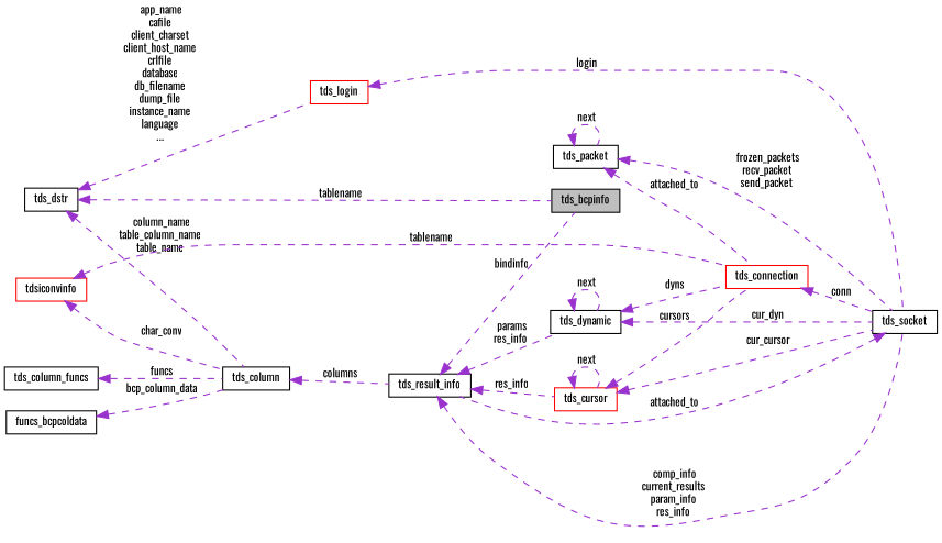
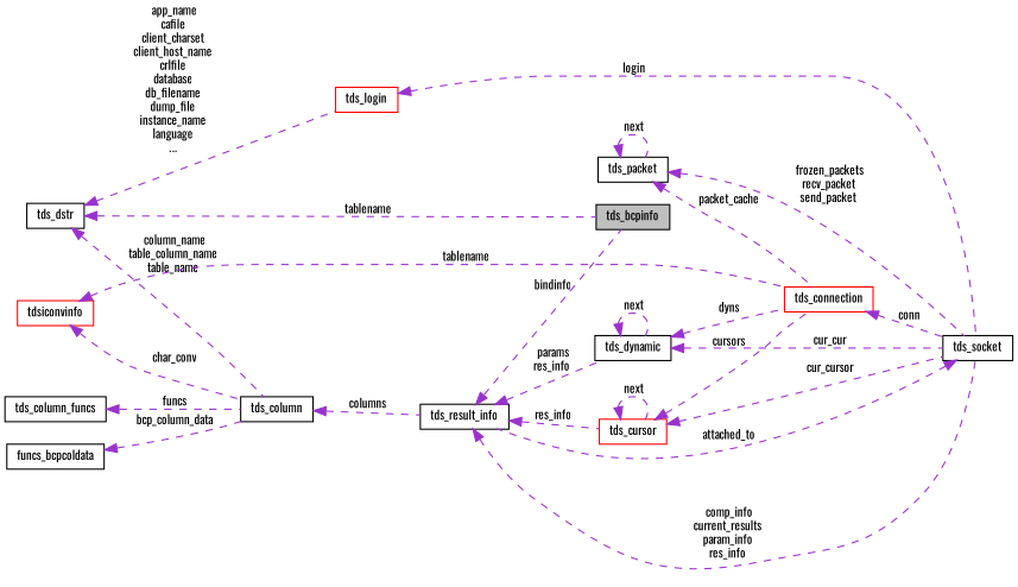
  digraph {
    fontname=Oswald
    rankdir=LR
    node [color=black fillcolor=white fontname=Oswald fontsize=10 shape=record style=filled]
    edge [color=darkorchid3 dir=back fontname=Oswald fontsize=10 labelfontname=Helvetica labelfontsize=10 style=dashed]
    n1 [fillcolor=grey75 fontcolor=black height=0.2 label=tds_bcpinfo width=0.4]
    n2 [height=0.2 label=tds_result_info width=0.4]
    n3 [height=0.2 label=tds_socket width=0.4]
    n4 [height=0.2 label=tds_dynamic width=0.4]
    n5 [color=red height=0.2 label=tds_cursor width=0.4]
    n6 [color=red height=0.2 label=tds_connection width=0.4]
    n7 [color=red height=0.2 label=tds_login width=0.4]
    n8 [height=0.2 label=tds_dstr width=0.4]
    n9 [height=0.2 label=tds_column width=0.4]
    n10 [height=0.2 label=tds_packet width=0.4]
    n11 [color=red height=0.2 label=tdsiconvinfo width=0.4]
    n12 [height=0.2 label=tds_column_funcs width=0.4]
    n13 [height=0.2 label=funcs_bcpcoldata width=0.4]
    n2 -> n1 [label=" bindinfo"]
    n2 -> n3 [label=" comp_info\ncurrent_results\nparam_info\nres_info"]
    n2 -> n4 [label=" params\nres_info"]
    n2 -> n5 [label=" res_info"]
    n3 -> n2 [label=" attached_to"]
-   n4 -> n3 [label=" cur_dyn"]
+   n4 -> n3 [label=" cur_cur"]
    n4 -> n4 [label=" next"]
    n4 -> n6 [label=" dyns"]
    n5 -> n3 [label=" cur_cursor"]
    n5 -> n5 [label=" next"]
    n5 -> n6 [label=" cursors"]
    n6 -> n3 [label=" conn"]
    n7 -> n3 [label=" login"]
    n8 -> n1 [label=" tablename"]
    n8 -> n7 [label=" app_name\ncafile\nclient_charset\nclient_host_name\ncrlfile\ndatabase\ndb_filename\ndump_file\ninstance_name\nlanguage\n..."]
    n8 -> n9 [label=" column_name\ntable_column_name\ntable_name"]
    n9 -> n2 [label=" columns"]
    n10 -> n3 [label=" frozen_packets\nrecv_packet\nsend_packet"]
-   n10 -> n6 [label=" attached_to"]
+   n10 -> n6 [label=" packet_cache"]
    n10 -> n10 [label=" next"]
    n11 -> n6 [label=" tablename"]
    n11 -> n9 [label=" char_conv"]
    n12 -> n9 [label=" funcs"]
    n13 -> n9 [label=" bcp_column_data"]
  }
